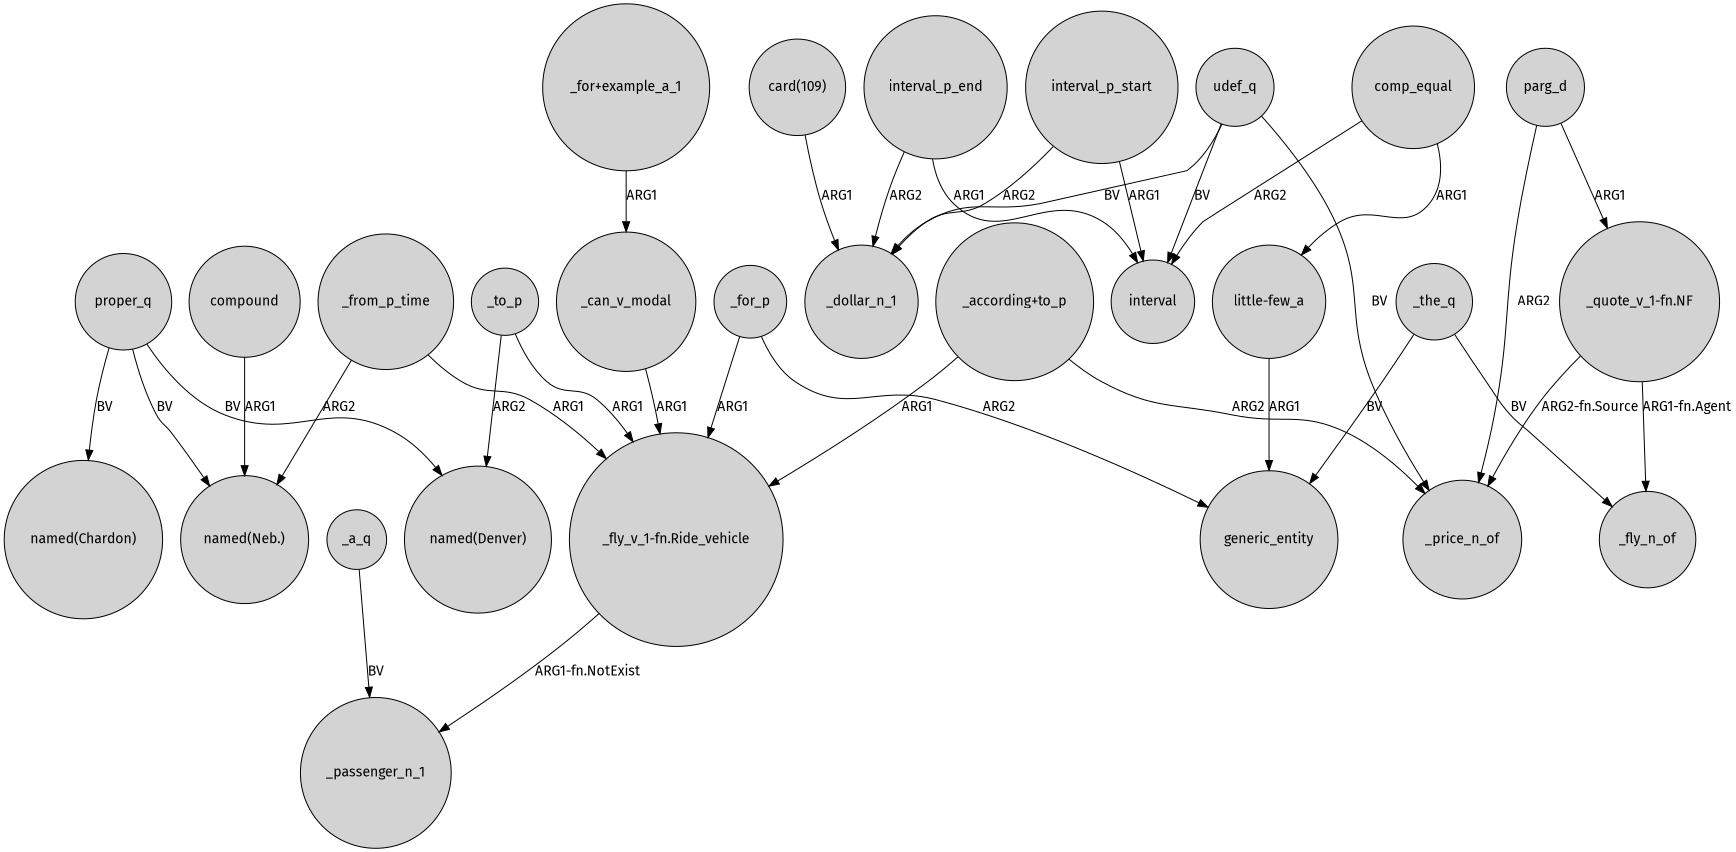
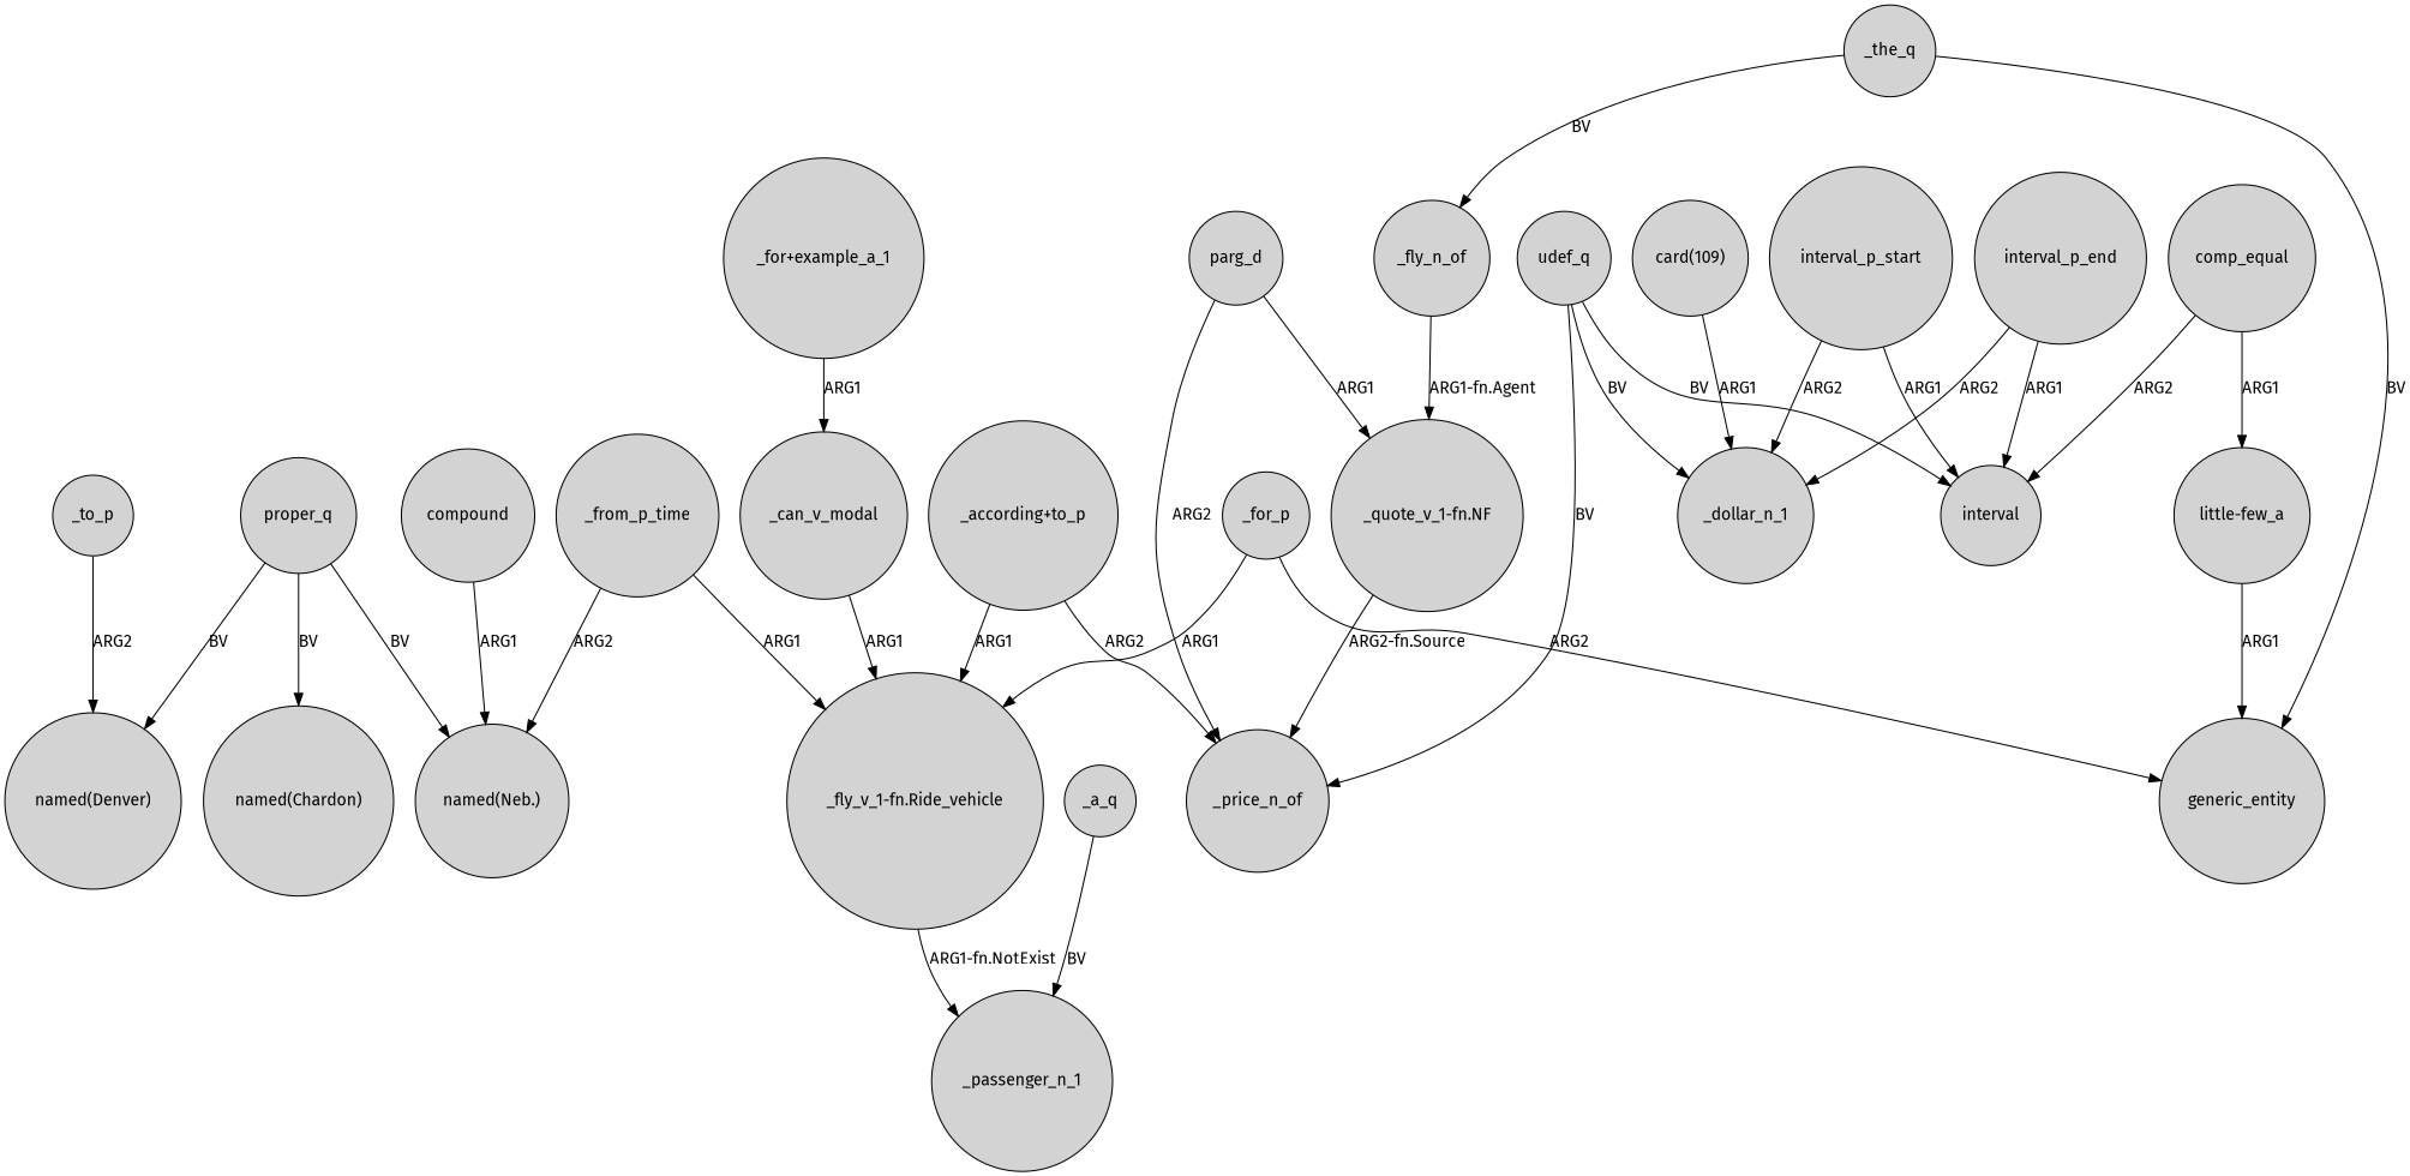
  digraph {
    fontname="Fira Sans"
    node [fontname="Fira Sans" shape=circle style=filled]
    edge [fontname="Fira Sans"]
    proper_q
    "named(Denver)"
    "named(Chardon)"
    "named(Neb.)"
    udef_q
    _price_n_of
    _dollar_n_1
    interval
    "_according+to_p"
    "_fly_v_1-fn.Ride_vehicle"
    _passenger_n_1
    "card(109)"
    compound
    _for_p
    generic_entity
    _can_v_modal
    comp_equal
    "little-few_a"
    _the_q
    n20 [label=_fly_n_of]
    _to_p
    parg_d
    "_quote_v_1-fn.NF"
    interval_p_start
    _a_q
    _from_p_time
    interval_p_end
    "_for+example_a_1"
    proper_q -> "named(Denver)" [label=BV]
    proper_q -> "named(Chardon)" [label=BV]
    proper_q -> "named(Neb.)" [label=BV]
    udef_q -> _price_n_of [label=BV]
    udef_q -> _dollar_n_1 [label=BV]
    udef_q -> interval [label=BV]
    "_according+to_p" -> _price_n_of [label=ARG2]
    "_according+to_p" -> "_fly_v_1-fn.Ride_vehicle" [label=ARG1]
    "_fly_v_1-fn.Ride_vehicle" -> _passenger_n_1 [label="ARG1-fn.NotExist"]
    "card(109)" -> _dollar_n_1 [label=ARG1]
    compound -> "named(Neb.)" [label=ARG1]
    _for_p -> "_fly_v_1-fn.Ride_vehicle" [label=ARG1]
    _for_p -> generic_entity [label=ARG2]
    _can_v_modal -> "_fly_v_1-fn.Ride_vehicle" [label=ARG1]
    comp_equal -> interval [label=ARG2]
    comp_equal -> "little-few_a" [label=ARG1]
    "little-few_a" -> generic_entity [label=ARG1]
    _the_q -> generic_entity [label=BV]
    _the_q -> n20 [label=BV]
    _to_p -> "named(Denver)" [label=ARG2]
-   _to_p -> "_fly_v_1-fn.Ride_vehicle" [label=ARG1]
    parg_d -> _price_n_of [label=ARG2]
    parg_d -> "_quote_v_1-fn.NF" [label=ARG1]
    "_quote_v_1-fn.NF" -> _price_n_of [label="ARG2-fn.Source"]
-   "_quote_v_1-fn.NF" -> n20 [label="ARG1-fn.Agent"]
+   n20 -> "_quote_v_1-fn.NF" [label="ARG1-fn.Agent"]
    interval_p_start -> _dollar_n_1 [label=ARG2]
    interval_p_start -> interval [label=ARG1]
    _a_q -> _passenger_n_1 [label=BV]
    _from_p_time -> "named(Neb.)" [label=ARG2]
    _from_p_time -> "_fly_v_1-fn.Ride_vehicle" [label=ARG1]
    interval_p_end -> _dollar_n_1 [label=ARG2]
    interval_p_end -> interval [label=ARG1]
    "_for+example_a_1" -> _can_v_modal [label=ARG1]
  }
